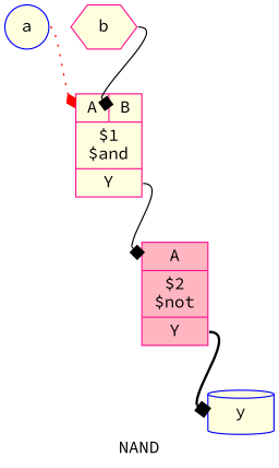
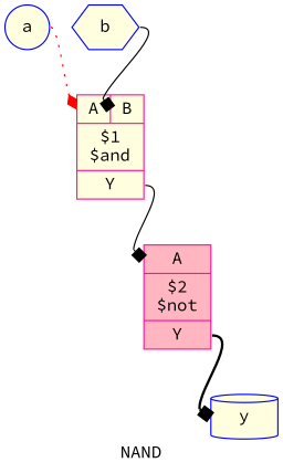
  digraph {
    label=NAND
    rankdir=TB
    remincross=true
    fontname="Source Code Pro"
    node [color=blue fontcolor=black shape=record style=filled fillcolor=lightyellow fontname="Source Code Pro"]
    edge [color=black fontcolor=black headport="p5:w" tailport=e style=solid arrowhead=box fontname="Source Code Pro"]
    n1 [label=a shape=circle]
    n2 [label="{{<p5> A|<p6> B}|$1\n$and|{<p7> Y}}" color=deeppink fontcolor=""]
-   n3 [color=deeppink label=b shape=hexagon]
+   n3 [label=b shape=hexagon]
    n4 [label=y shape=cylinder]
    n5 [label="{{<p5> A}|$2\n$not|{<p7> Y}}" fillcolor=lightpink color=deeppink fontcolor=""]
    n1 -> n2 [color=red style=dotted arrowhead=diamond]
    n2 -> n5 [tailport="p7:e"]
    n3 -> n2 [headport="p6:w"]
    n5 -> n4 [headport=w tailport="p7:e" style=bold]
  }
